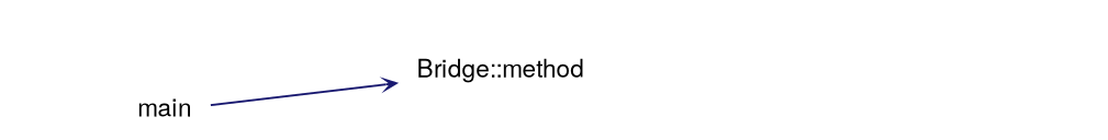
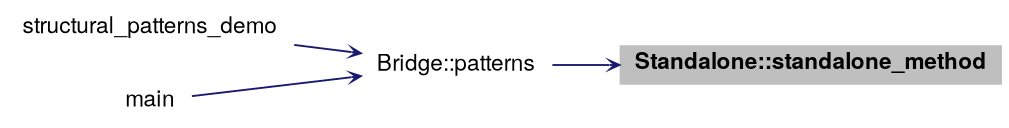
  digraph {
    rankdir=RL
    node [color=black fontname="Helvetica,Arial,sans-serif" fontsize=12 shape=plaintext]
    edge [arrowhead=open arrowsize=0.5 arrowtail=open color=midnightblue dir=back fontname="Helvetica,Arial,sans-serif" fontsize=15 labelfontsize=15 style=solid]
-   n2 [height=0.2 label="Bridge::method" width=0.4]
+   n1 [fillcolor=grey75 fontcolor=black height=0.2 label=<<b>Standalone::standalone_method</b>> style=filled width=0.4]
+   n2 [height=0.2 label="Bridge::patterns" width=0.4]
+   n3 [height=0.2 label=structural_patterns_demo width=0.4]
    n4 [height=0.2 label=main width=0.4]
+   n1 -> n2
+   n2 -> n3
    n2 -> n4
  }
